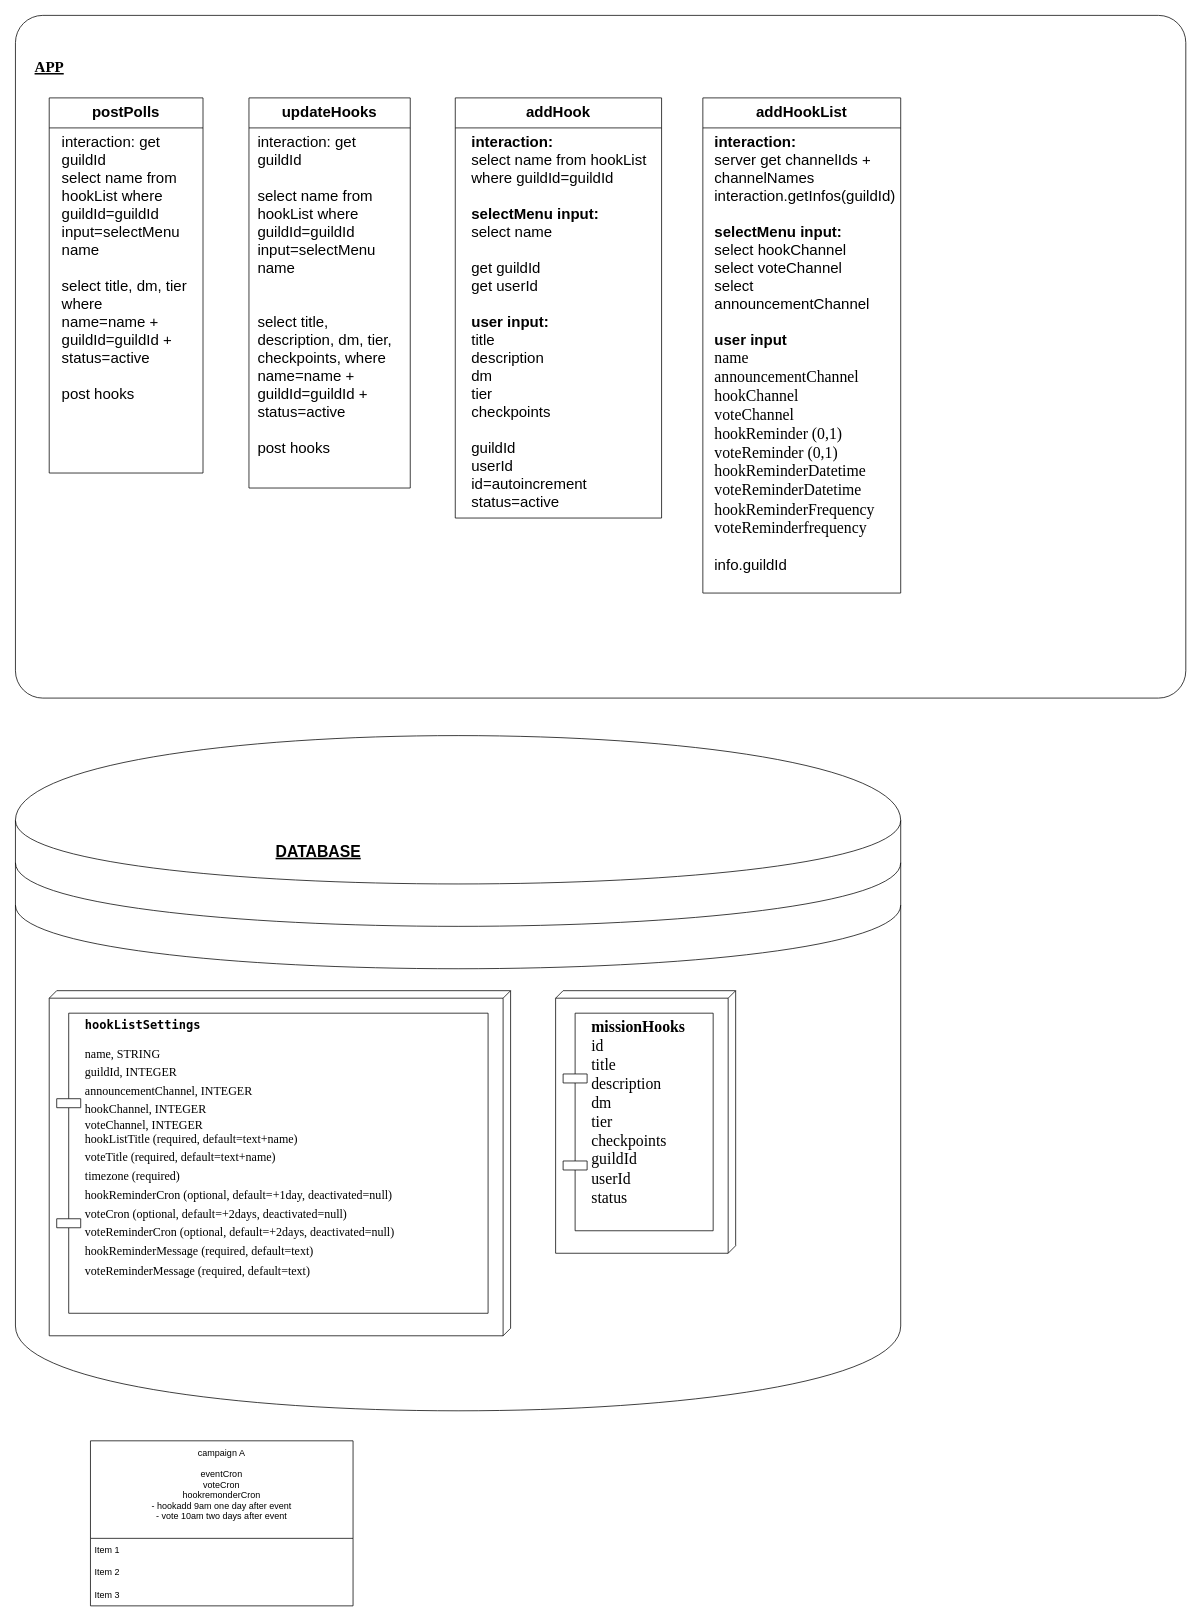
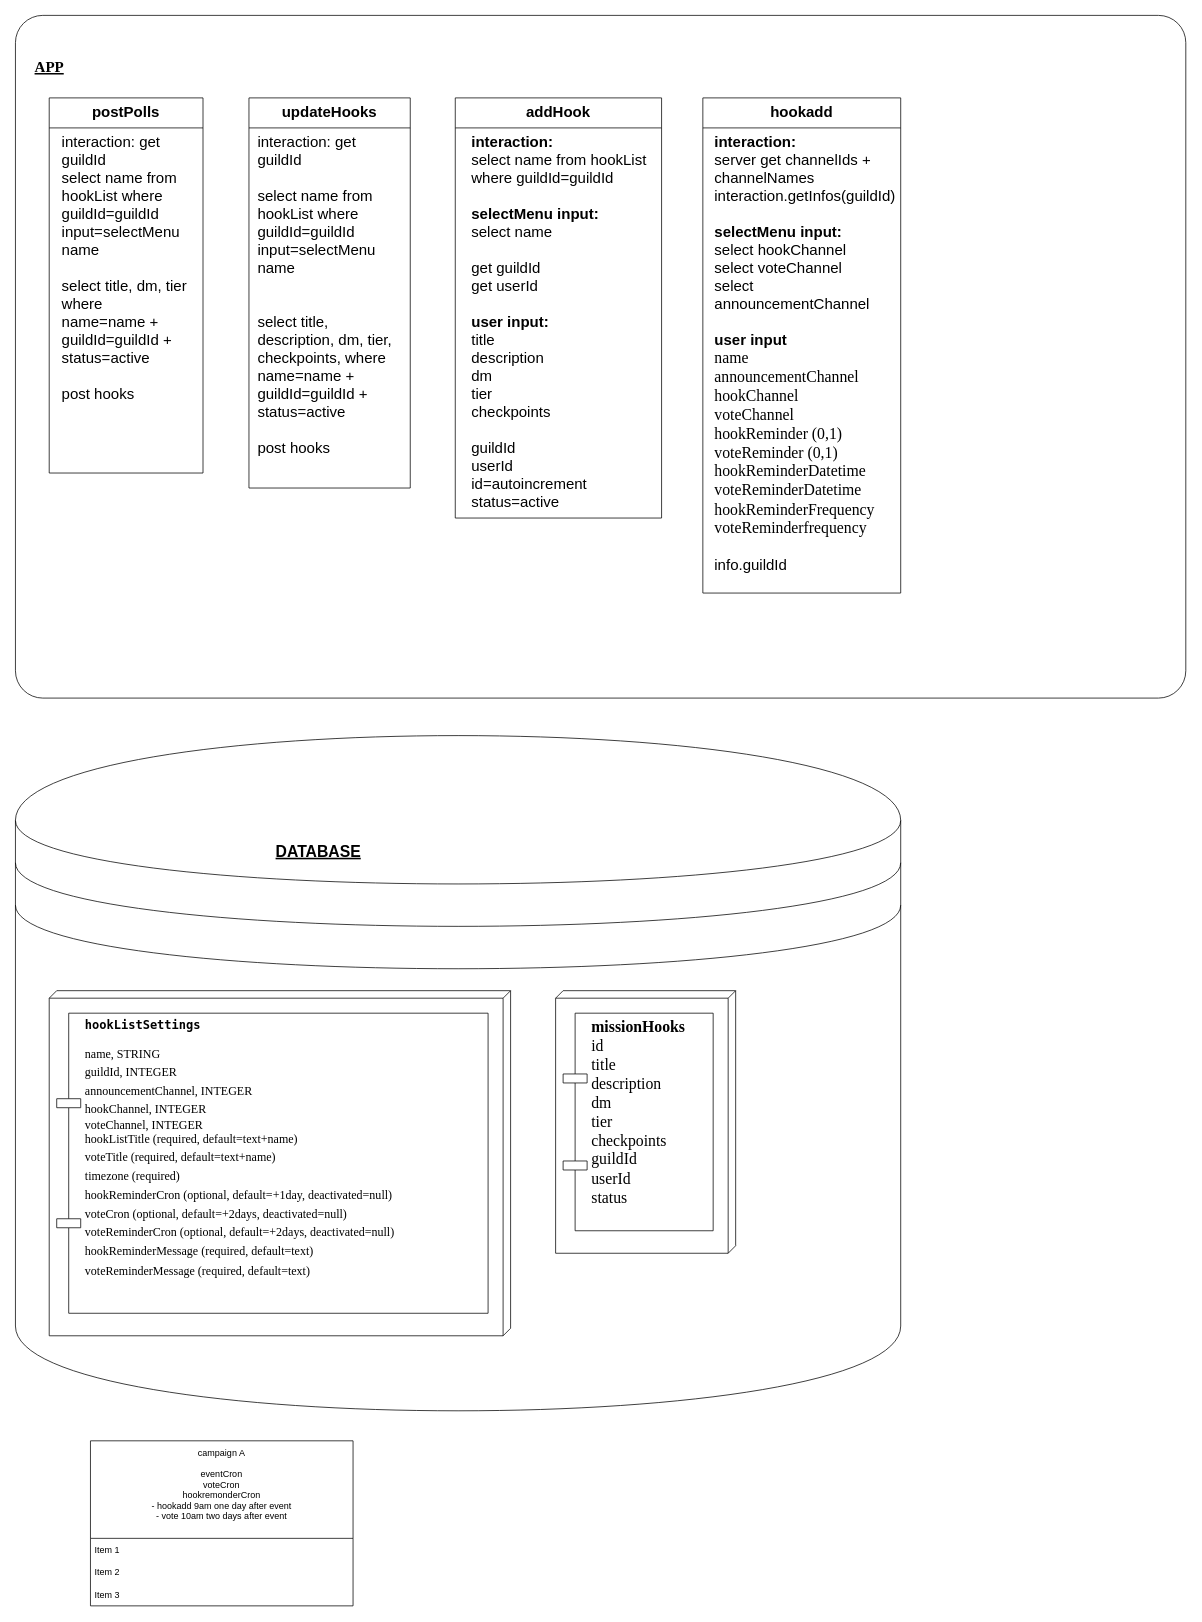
  <mxCell id="0" />
  <mxCell id="1" parent="0" />
  <mxCell id="2" value="" style="shape=datastore;whiteSpace=wrap;html=1;verticalAlign=top;align=left;fontSize=21;" parent="1" vertex="1"><mxGeometry x="20" y="980" width="1180" height="900" as="geometry" /></mxCell>
  <mxCell id="3" value="" style="rounded=1;whiteSpace=wrap;html=1;fontFamily=Verdana;fontSize=20;verticalAlign=top;align=center;arcSize=4;" parent="1" vertex="1"><mxGeometry x="20" y="20" width="1560" height="910" as="geometry" /></mxCell>
  <mxCell id="4" value="" style="verticalAlign=top;align=left;spacingTop=8;spacingLeft=2;spacingRight=12;shape=cube;size=10;direction=south;fontStyle=4;html=1;rounded=0;shadow=0;comic=0;labelBackgroundColor=none;strokeWidth=1;fontFamily=Verdana;fontSize=21;" parent="1" vertex="1"><mxGeometry x="65" y="1320" width="615" height="460" as="geometry" /></mxCell>
  <mxCell id="5" value="&lt;div style=&quot;font-size: 16px;&quot;&gt;&lt;font style=&quot;font-size: 16px;&quot; face=&quot;Verdana&quot;&gt;&lt;b style=&quot;&quot;&gt;&lt;code class=&quot;notranslate&quot; style=&quot;&quot;&gt;hookListSettings&lt;/code&gt;&lt;/b&gt;&lt;/font&gt;&lt;/div&gt;&lt;div style=&quot;font-size: 16px;&quot;&gt;&lt;font style=&quot;font-size: 16px;&quot; face=&quot;Verdana&quot;&gt;&lt;br style=&quot;&quot;&gt;&lt;/font&gt;&lt;/div&gt;&lt;div style=&quot;font-size: 16px;&quot;&gt;&lt;font style=&quot;font-size: 16px;&quot; face=&quot;Verdana&quot;&gt;name, STRING&lt;/font&gt;&lt;/div&gt;&lt;font style=&quot;font-size: 16px;&quot; face=&quot;Verdana&quot;&gt;guildId, INTEGER&lt;br style=&quot;&quot;&gt;announcementChannel, INTEGER&lt;br style=&quot;&quot;&gt;hookChannel, INTEGER&lt;br style=&quot;&quot;&gt;&lt;/font&gt;&lt;div style=&quot;font-size: 16px;&quot;&gt;&lt;font style=&quot;font-size: 16px;&quot; face=&quot;Verdana&quot;&gt;voteChannel, INTEGER&lt;/font&gt;&lt;/div&gt;&lt;div style=&quot;font-size: 16px;&quot;&gt;&lt;font style=&quot;font-size: 16px;&quot; face=&quot;Verdana&quot;&gt;hookListTitle (required, default=text+name)&lt;/font&gt;&lt;/div&gt;&lt;font style=&quot;font-size: 16px;&quot; face=&quot;Verdana&quot;&gt;&lt;font style=&quot;font-size: 16px;&quot;&gt;voteTitle (required, default=text+name)&lt;br&gt;timezone (required)&lt;br&gt;hookReminderCron (optional, default=+1day, deactivated=null)&lt;br&gt;voteCron (optional, default=+2days, deactivated=null)&lt;br&gt;voteReminderCron (optional, default=+2days, deactivated=null)&lt;br&gt;hookReminderMessage (required, default=text)&lt;br&gt;voteReminderMessage (required, default=text)&lt;/font&gt;&lt;br style=&quot;&quot;&gt;&lt;/font&gt;" style="shape=component;align=left;spacingLeft=36;rounded=0;shadow=0;comic=0;labelBackgroundColor=none;strokeWidth=1;fontFamily=Verdana;fontSize=21;html=1;verticalAlign=top;" parent="1" vertex="1"><mxGeometry x="75" y="1350" width="575" height="400" as="geometry" /></mxCell>
  <mxCell id="6" value="&lt;div style=&quot;font-size: 21px;&quot;&gt;&lt;br style=&quot;font-size: 21px;&quot;&gt;&lt;/div&gt;" style="verticalAlign=top;align=left;spacingTop=8;spacingLeft=2;spacingRight=12;shape=cube;size=10;direction=south;fontStyle=4;html=1;rounded=0;shadow=0;comic=0;labelBackgroundColor=none;strokeWidth=1;fontFamily=Verdana;fontSize=21;" parent="1" vertex="1"><mxGeometry x="740" y="1320" width="240" height="350" as="geometry" /></mxCell>
  <mxCell id="7" value="&lt;div style=&quot;font-size: 21px;&quot;&gt;&lt;b style=&quot;font-size: 21px;&quot;&gt;missionHooks&lt;br style=&quot;font-size: 21px;&quot;&gt;&lt;/b&gt;&lt;/div&gt;&lt;div style=&quot;font-size: 21px;&quot;&gt;id&lt;/div&gt;&lt;div style=&quot;font-size: 21px;&quot;&gt;title&lt;/div&gt;&lt;div style=&quot;font-size: 21px;&quot;&gt;description&lt;/div&gt;&lt;div style=&quot;font-size: 21px;&quot;&gt;dm&lt;/div&gt;&lt;div style=&quot;font-size: 21px;&quot;&gt;tier&lt;/div&gt;&lt;div style=&quot;font-size: 21px;&quot;&gt;checkpoints&lt;/div&gt;&lt;div style=&quot;font-size: 21px;&quot;&gt;guildId&lt;/div&gt;&lt;div style=&quot;font-size: 21px;&quot;&gt;userId&lt;/div&gt;&lt;div style=&quot;font-size: 21px;&quot;&gt;status&lt;br style=&quot;font-size: 21px;&quot;&gt;&lt;/div&gt;&lt;div style=&quot;font-size: 21px;&quot;&gt;&lt;b style=&quot;font-size: 21px;&quot;&gt;&lt;br style=&quot;font-size: 21px;&quot;&gt;&lt;/b&gt;&lt;/div&gt;" style="shape=component;align=left;spacingLeft=36;rounded=0;shadow=0;comic=0;labelBackgroundColor=none;strokeWidth=1;fontFamily=Verdana;fontSize=21;html=1;verticalAlign=top;" parent="1" vertex="1"><mxGeometry x="750" y="1350" width="200" height="290" as="geometry" /></mxCell>
  <mxCell id="8" value="APP" style="text;strokeColor=none;fillColor=none;align=left;verticalAlign=top;spacingLeft=4;spacingRight=4;overflow=hidden;points=[[0,0.5],[1,0.5]];portConstraint=eastwest;rotatable=0;fontFamily=Verdana;fontSize=20;fontStyle=5" parent="1" vertex="1"><mxGeometry x="40" y="70" width="80" height="30" as="geometry" /></mxCell>
  <mxCell id="9" value="postPolls" style="swimlane;fontSize=20;verticalAlign=top;align=center;startSize=40;" parent="1" vertex="1"><mxGeometry x="65" y="130" width="205" height="500" as="geometry"><mxRectangle x="470" y="-1540" width="140" height="30" as="alternateBounds" /></mxGeometry></mxCell>
  <mxCell id="10" value="interaction: get guildId&lt;br style=&quot;font-size: 20px;&quot;&gt;select name from hookList where guildId=guildId&lt;br style=&quot;font-size: 20px;&quot;&gt;input=selectMenu name&lt;br style=&quot;font-size: 20px;&quot;&gt;&lt;br style=&quot;font-size: 20px;&quot;&gt;select title, dm, tier where&lt;br style=&quot;padding: 0px; margin: 0px; font-size: 20px;&quot;&gt;name=name +&lt;br style=&quot;padding: 0px; margin: 0px; font-size: 20px;&quot;&gt;guildId=guildId +&lt;br style=&quot;padding: 0px; margin: 0px; font-size: 20px;&quot;&gt;status=active&lt;br style=&quot;font-size: 20px;&quot;&gt;&lt;br style=&quot;font-size: 20px;&quot;&gt;post hooks" style="text;html=1;strokeColor=none;fillColor=none;align=left;verticalAlign=top;whiteSpace=wrap;rounded=0;fontSize=20;" parent="1" vertex="1"><mxGeometry x="80" y="170" width="180" height="430" as="geometry" /></mxCell>
  <mxCell id="11" value="updateHooks" style="swimlane;fontSize=20;verticalAlign=top;align=center;startSize=40;" parent="1" vertex="1"><mxGeometry x="331.25" y="130" width="215" height="520" as="geometry"><mxRectangle x="470" y="-1540" width="140" height="30" as="alternateBounds" /></mxGeometry></mxCell>
  <mxCell id="12" value="interaction: get guildId&lt;br style=&quot;font-size: 20px;&quot;&gt;&lt;br style=&quot;font-size: 20px;&quot;&gt;select name from hookList where guildId=guildId&lt;br style=&quot;font-size: 20px;&quot;&gt;input=selectMenu name&lt;br style=&quot;font-size: 20px;&quot;&gt;&lt;br style=&quot;font-size: 20px;&quot;&gt;&lt;br style=&quot;font-size: 20px;&quot;&gt;select title, description, dm, tier, checkpoints, where&lt;br style=&quot;padding: 0px; margin: 0px; font-size: 20px;&quot;&gt;name=name +&lt;br style=&quot;padding: 0px; margin: 0px; font-size: 20px;&quot;&gt;guildId=guildId +&lt;br style=&quot;padding: 0px; margin: 0px; font-size: 20px;&quot;&gt;status=active&lt;br style=&quot;font-size: 20px;&quot;&gt;&lt;br style=&quot;font-size: 20px;&quot;&gt;post hooks" style="text;html=1;strokeColor=none;fillColor=none;align=left;verticalAlign=top;whiteSpace=wrap;rounded=0;fontSize=20;" parent="1" vertex="1"><mxGeometry x="341.25" y="170" width="190" height="460" as="geometry" /></mxCell>
  <mxCell id="13" value="addHook" style="swimlane;fontSize=20;verticalAlign=top;align=center;startSize=40;" parent="1" vertex="1"><mxGeometry x="606.25" y="130" width="275" height="560" as="geometry" /></mxCell>
  <mxCell id="14" value="&lt;b&gt;interaction:&lt;/b&gt;&lt;br style=&quot;padding: 0px; margin: 0px; font-size: 20px;&quot;&gt;select name from hookList where guildId=guildId&lt;br style=&quot;padding: 0px; margin: 0px; font-size: 20px;&quot;&gt;&lt;b&gt;&lt;br&gt;selectMenu&amp;nbsp;&lt;/b&gt;&lt;b&gt;input:&lt;/b&gt;&lt;br&gt;select name&lt;br&gt;&lt;br style=&quot;padding: 0px; margin: 0px; font-size: 20px;&quot;&gt;get guildId&lt;br style=&quot;padding: 0px; margin: 0px;&quot;&gt;get userId&lt;br style=&quot;padding: 0px; margin: 0px;&quot;&gt;&lt;br style=&quot;padding: 0px; margin: 0px; font-size: 20px;&quot;&gt;&lt;b&gt;user input:&lt;/b&gt;&lt;br style=&quot;padding: 0px; margin: 0px; font-size: 20px;&quot;&gt;title&lt;br style=&quot;padding: 0px; margin: 0px; font-size: 20px;&quot;&gt;description&lt;br style=&quot;padding: 0px; margin: 0px; font-size: 20px;&quot;&gt;dm&lt;br style=&quot;padding: 0px; margin: 0px; font-size: 20px;&quot;&gt;tier&lt;br style=&quot;padding: 0px; margin: 0px; font-size: 20px;&quot;&gt;checkpoints&lt;br style=&quot;padding: 0px; margin: 0px; font-size: 20px;&quot;&gt;&lt;br style=&quot;padding: 0px; margin: 0px; font-size: 20px;&quot;&gt;guildId&lt;br style=&quot;padding: 0px; margin: 0px; font-size: 20px;&quot;&gt;userId&lt;br style=&quot;padding: 0px; margin: 0px; font-size: 20px;&quot;&gt;id=autoincrement&lt;br style=&quot;padding: 0px; margin: 0px; font-size: 20px;&quot;&gt;status=active&lt;div style=&quot;padding: 0px; margin: 0px; font-size: 20px;&quot;&gt;&lt;br style=&quot;padding: 0px; margin: 0px; font-size: 20px;&quot;&gt;&lt;/div&gt;" style="text;html=1;strokeColor=none;fillColor=none;align=left;verticalAlign=top;whiteSpace=wrap;rounded=0;fontSize=20;" parent="1" vertex="1"><mxGeometry x="626.25" y="170" width="243.75" height="510" as="geometry" /></mxCell>
  <mxCell id="15" value="DATABASE" style="text;strokeColor=none;fillColor=none;align=left;verticalAlign=top;spacingLeft=4;spacingRight=4;overflow=hidden;points=[[0,0.5],[1,0.5]];portConstraint=eastwest;rotatable=0;fontStyle=5;fontSize=21;" parent="1" vertex="1"><mxGeometry x="361.25" y="1115" width="147.5" height="30" as="geometry" /></mxCell>
- <mxCell id="16" value="addHookList" style="swimlane;fontSize=20;verticalAlign=top;align=center;startSize=40;" parent="1" vertex="1"><mxGeometry x="936.25" y="130" width="263.75" height="660" as="geometry" /></mxCell>
+ <mxCell id="16" value="hookadd" style="swimlane;fontSize=20;verticalAlign=top;align=center;startSize=40;" parent="1" vertex="1"><mxGeometry x="936.25" y="130" width="263.75" height="660" as="geometry" /></mxCell>
  <mxCell id="17" value="&lt;b&gt;interaction:&lt;/b&gt;&lt;br&gt;server get channelIds + channelNames&lt;br&gt;interaction.getInfos(guildId)&lt;br&gt;&lt;br&gt;&lt;b&gt;selectMenu input:&lt;/b&gt;&lt;br&gt;select hookChannel&lt;br&gt;select voteChannel&lt;br&gt;select announcementChannel&lt;br&gt;&lt;b&gt;&lt;br&gt;user input&lt;br&gt;&lt;/b&gt;&lt;span style=&quot;font-family: Verdana; font-size: 21px; background-color: initial;&quot;&gt;name&lt;/span&gt;&lt;b&gt;&lt;br&gt;&lt;/b&gt;&lt;font style=&quot;font-family: Verdana; font-size: 21px;&quot; face=&quot;Verdana&quot;&gt;announcementChannel&lt;br&gt;hookChannel&lt;br&gt;voteChannel&lt;br&gt;hookReminder (0,1)&lt;br&gt;voteReminder (0,1)&lt;br&gt;hookReminderDatetime&lt;br&gt;voteReminderDatetime&lt;br&gt;hookReminderFrequency&lt;br&gt;voteReminderfrequency&lt;br&gt;&lt;/font&gt;&lt;br&gt;info.guildId" style="text;html=1;strokeColor=none;fillColor=none;align=left;verticalAlign=top;whiteSpace=wrap;rounded=0;fontSize=20;" parent="1" vertex="1"><mxGeometry x="950" y="170" width="240" height="620" as="geometry" /></mxCell>
  <mxCell id="18" value="campaign A&#10;&#10;eventCron&#10;voteCron&#10;hookremonderCron&#10;- hookadd 9am one day after event&#10;- vote 10am two days after event&#10;" style="swimlane;fontStyle=0;childLayout=stackLayout;horizontal=1;startSize=130;horizontalStack=0;resizeParent=1;resizeParentMax=0;resizeLast=0;collapsible=1;marginBottom=0;" parent="1" vertex="1"><mxGeometry x="120" y="1920" width="350" height="220" as="geometry" /></mxCell>
  <mxCell id="19" value="Item 1" style="text;strokeColor=none;fillColor=none;align=left;verticalAlign=middle;spacingLeft=4;spacingRight=4;overflow=hidden;points=[[0,0.5],[1,0.5]];portConstraint=eastwest;rotatable=0;" parent="18" vertex="1"><mxGeometry y="130" width="350" height="30" as="geometry" /></mxCell>
  <mxCell id="20" value="Item 2" style="text;strokeColor=none;fillColor=none;align=left;verticalAlign=middle;spacingLeft=4;spacingRight=4;overflow=hidden;points=[[0,0.5],[1,0.5]];portConstraint=eastwest;rotatable=0;" parent="18" vertex="1"><mxGeometry y="160" width="350" height="30" as="geometry" /></mxCell>
  <mxCell id="21" value="Item 3" style="text;strokeColor=none;fillColor=none;align=left;verticalAlign=middle;spacingLeft=4;spacingRight=4;overflow=hidden;points=[[0,0.5],[1,0.5]];portConstraint=eastwest;rotatable=0;" parent="18" vertex="1"><mxGeometry y="190" width="350" height="30" as="geometry" /></mxCell>
